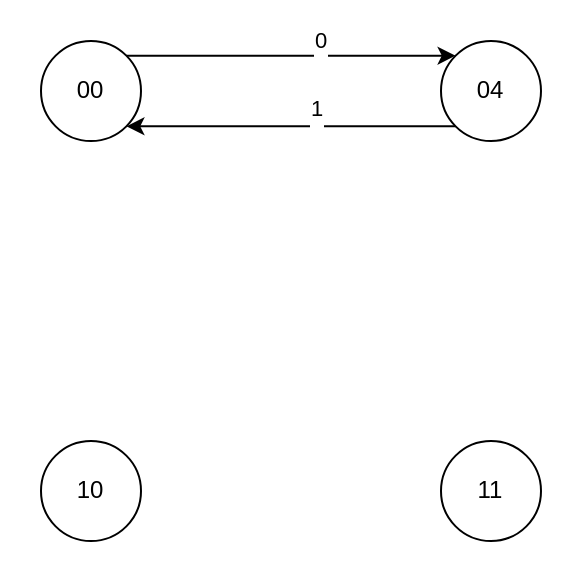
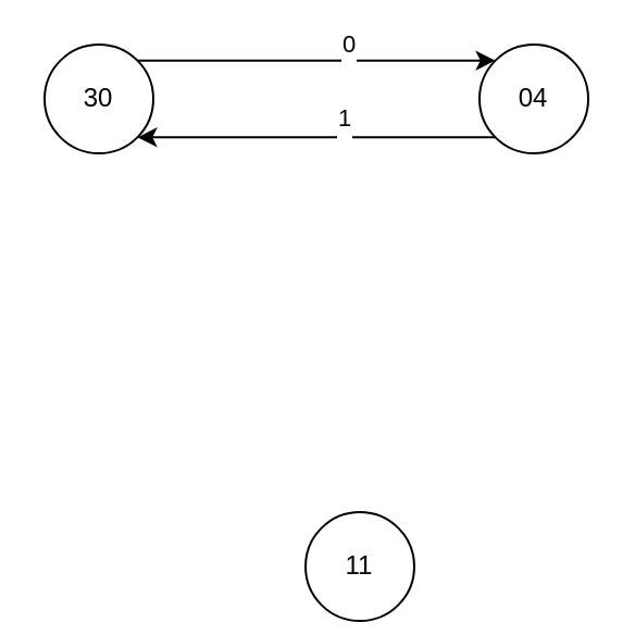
  <mxCell id="0" />
  <mxCell id="1" parent="0" />
  <mxCell id="2" style="edgeStyle=orthogonalEdgeStyle;rounded=0;orthogonalLoop=1;jettySize=auto;html=1;exitX=1;exitY=0;exitDx=0;exitDy=0;entryX=0;entryY=0;entryDx=0;entryDy=0;" edge="1" parent="1" source="4" target="7"><mxGeometry relative="1" as="geometry" /></mxCell>
  <mxCell id="3" value="0&lt;div&gt;&lt;br&gt;&lt;/div&gt;" style="edgeLabel;html=1;align=center;verticalAlign=middle;resizable=0;points=[];" vertex="1" connectable="0" parent="2"><mxGeometry x="0.178" y="1" relative="1" as="geometry"><mxPoint as="offset" /></mxGeometry></mxCell>
- <mxCell id="4" value="00" style="ellipse;whiteSpace=wrap;html=1;aspect=fixed;" vertex="1" parent="1"><mxGeometry x="20" y="20" width="50" height="50" as="geometry" /></mxCell>
+ <mxCell id="4" value="30" style="ellipse;whiteSpace=wrap;html=1;aspect=fixed;" vertex="1" parent="1"><mxGeometry x="20" y="20" width="50" height="50" as="geometry" /></mxCell>
  <mxCell id="5" style="edgeStyle=orthogonalEdgeStyle;rounded=0;orthogonalLoop=1;jettySize=auto;html=1;exitX=0;exitY=1;exitDx=0;exitDy=0;entryX=1;entryY=1;entryDx=0;entryDy=0;" edge="1" parent="1" source="7" target="4"><mxGeometry relative="1" as="geometry" /></mxCell>
  <mxCell id="6" value="1&lt;div&gt;&lt;br&gt;&lt;/div&gt;" style="edgeLabel;html=1;align=center;verticalAlign=middle;resizable=0;points=[];" vertex="1" connectable="0" parent="5"><mxGeometry x="-0.154" y="-2" relative="1" as="geometry"><mxPoint as="offset" /></mxGeometry></mxCell>
  <mxCell id="7" value="04" style="ellipse;whiteSpace=wrap;html=1;aspect=fixed;" vertex="1" parent="1"><mxGeometry x="220" y="20" width="50" height="50" as="geometry" /></mxCell>
- <mxCell id="8" value="10" style="ellipse;whiteSpace=wrap;html=1;aspect=fixed;" vertex="1" parent="1"><mxGeometry x="20" y="220" width="50" height="50" as="geometry" /></mxCell>
- <mxCell id="9" value="11" style="ellipse;whiteSpace=wrap;html=1;aspect=fixed;" vertex="1" parent="1"><mxGeometry x="220" y="220" width="50" height="50" as="geometry" /></mxCell>
+ <mxCell id="9" value="11" style="ellipse;whiteSpace=wrap;html=1;aspect=fixed;" vertex="1" parent="1"><mxGeometry x="140" y="235" width="50" height="50" as="geometry" /></mxCell>
